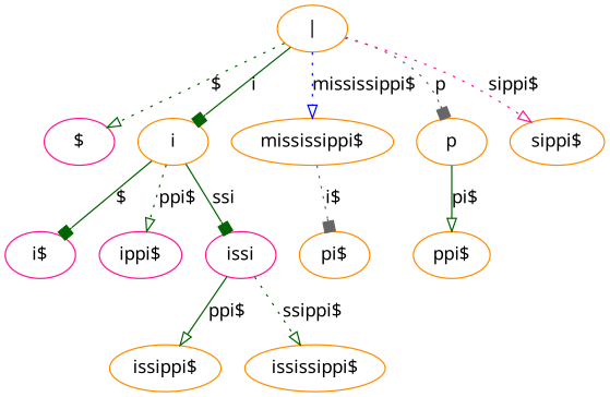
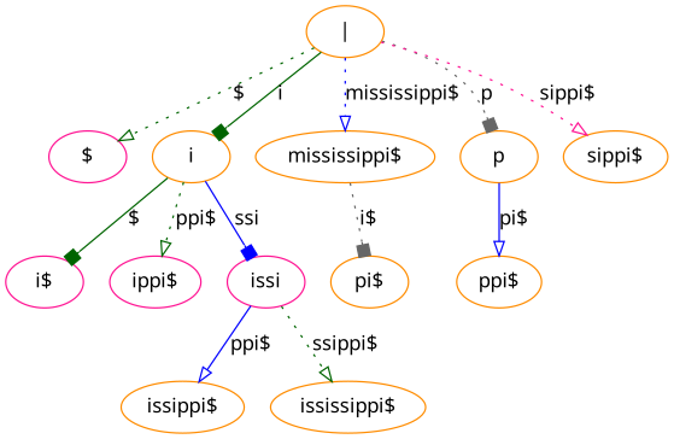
  digraph {
    fontname="Noto Sans"
    node [color=darkorange fontname="Noto Sans"]
    edge [arrowhead=onormal color=darkgreen fontname="Noto Sans" style=dotted]
    n1 [color=deeppink label="$"]
    "|"
    n3 [label=i]
    n4 [label="mississippi$"]
    n5 [label=p]
    n6 [label="sippi$"]
    n7 [color=deeppink label="i$"]
    n8 [color=deeppink label="ippi$"]
    n9 [color=deeppink label=issi]
    n10 [label="pi$"]
    n11 [label="ppi$"]
    n12 [label="issippi$"]
    n13 [label="ississippi$"]
    "|" -> n1 [label="$"]
    "|" -> n3 [arrowhead=box label=i style=solid]
    "|" -> n4 [color=blue label="mississippi$"]
    "|" -> n5 [arrowhead=box color=gray40 label=p]
    "|" -> n6 [color=deeppink label="sippi$"]
    n3 -> n7 [arrowhead=box label="$" style=solid]
    n3 -> n8 [label="ppi$"]
-   n3 -> n9 [arrowhead=box label=ssi style=solid]
+   n3 -> n9 [arrowhead=box color=blue label=ssi style=solid]
    n4 -> n10 [arrowhead=box color=gray40 label="i$"]
-   n5 -> n11 [label="pi$" style=solid]
-   n9 -> n12 [label="ppi$" style=solid]
+   n5 -> n11 [color=blue label="pi$" style=solid]
+   n9 -> n12 [color=blue label="ppi$" style=solid]
    n9 -> n13 [label="ssippi$"]
  }
